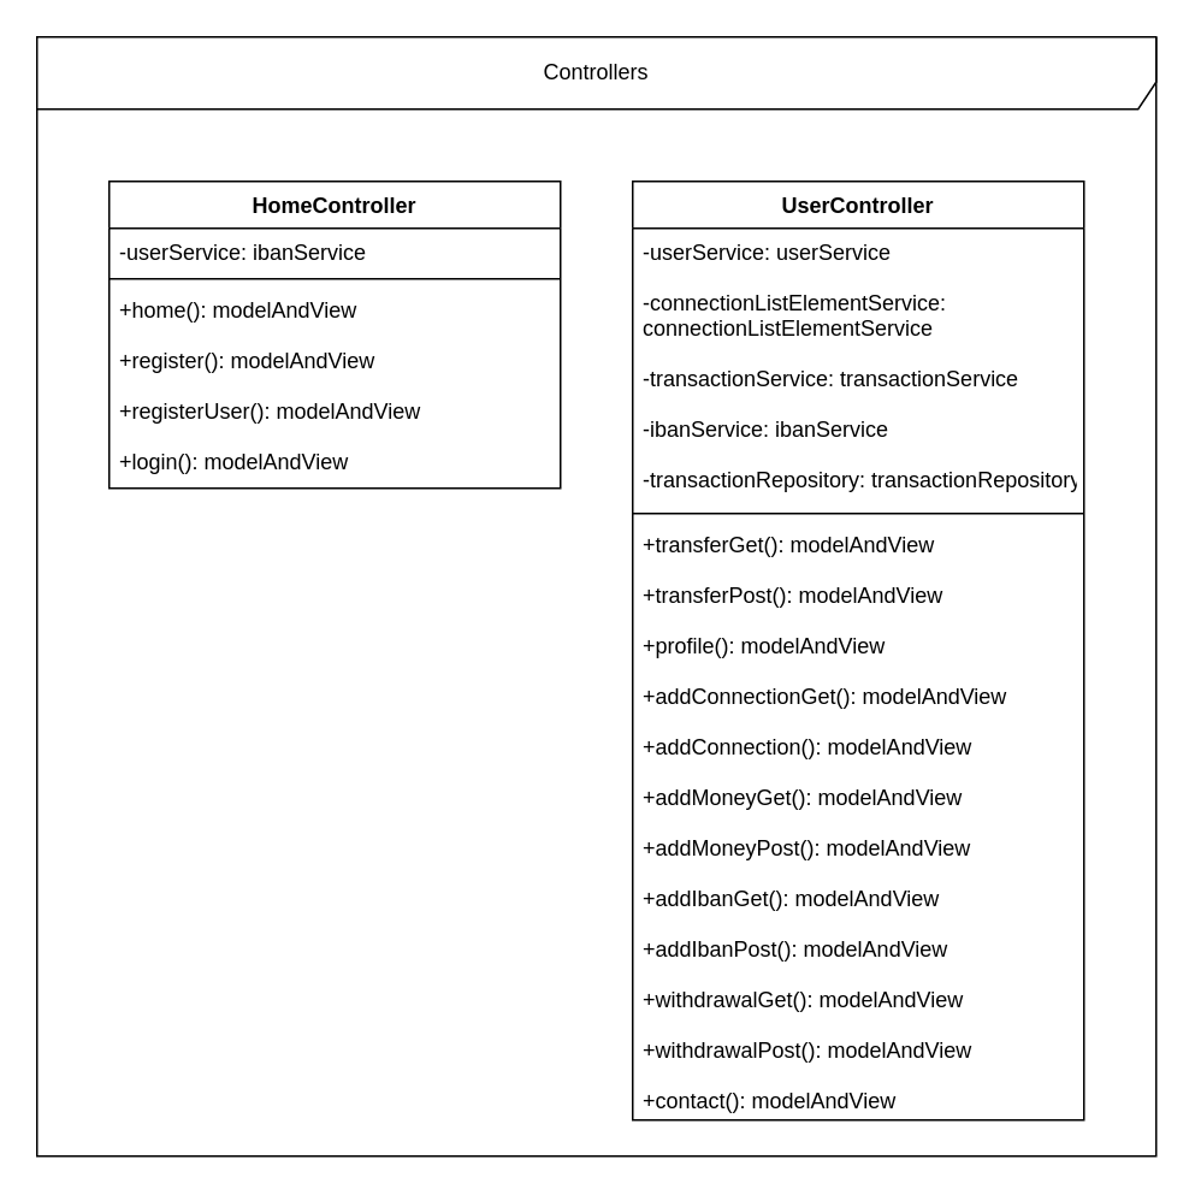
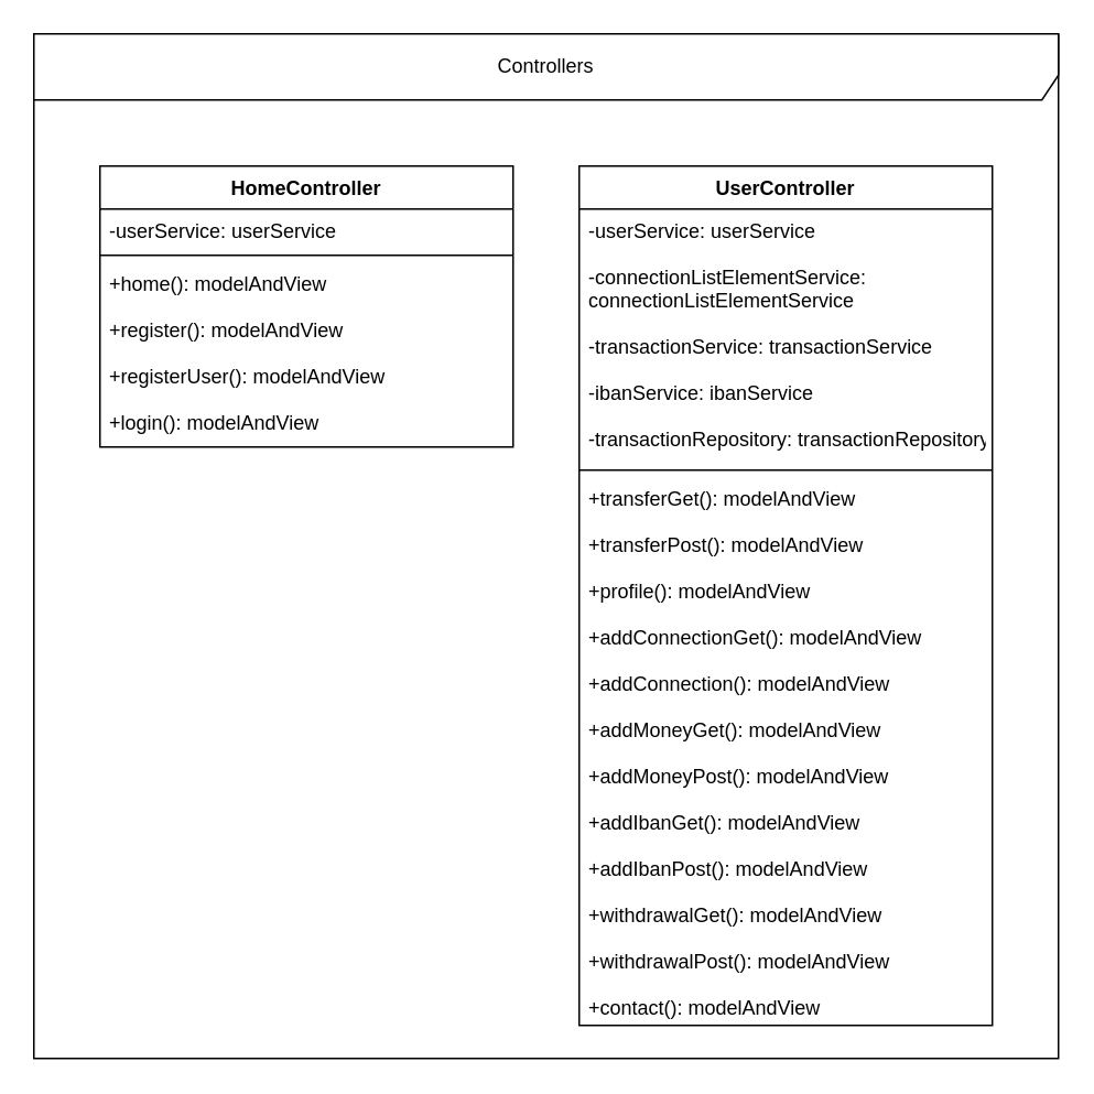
  <mxCell id="0" />
  <mxCell id="1" parent="0" />
  <mxCell id="2" value="Controllers" style="shape=umlFrame;whiteSpace=wrap;html=1;align=center;width=680;height=40;" vertex="1" parent="1"><mxGeometry x="20" y="20" width="620" height="620" as="geometry" /></mxCell>
  <mxCell id="3" value="HomeController" style="swimlane;fontStyle=1;align=center;verticalAlign=top;childLayout=stackLayout;horizontal=1;startSize=26;horizontalStack=0;resizeParent=1;resizeParentMax=0;resizeLast=0;collapsible=1;marginBottom=0;" vertex="1" parent="1"><mxGeometry x="60" y="100" width="250" height="170" as="geometry" /></mxCell>
- <mxCell id="4" value="-userService: ibanService" style="text;strokeColor=none;fillColor=none;align=left;verticalAlign=top;spacingLeft=4;spacingRight=4;overflow=hidden;rotatable=0;points=[[0,0.5],[1,0.5]];portConstraint=eastwest;" vertex="1" parent="3"><mxGeometry y="26" width="250" height="24" as="geometry" /></mxCell>
+ <mxCell id="4" value="-userService: userService" style="text;strokeColor=none;fillColor=none;align=left;verticalAlign=top;spacingLeft=4;spacingRight=4;overflow=hidden;rotatable=0;points=[[0,0.5],[1,0.5]];portConstraint=eastwest;" vertex="1" parent="3"><mxGeometry y="26" width="250" height="24" as="geometry" /></mxCell>
  <mxCell id="5" value="" style="line;strokeWidth=1;fillColor=none;align=left;verticalAlign=middle;spacingTop=-1;spacingLeft=3;spacingRight=3;rotatable=0;labelPosition=right;points=[];portConstraint=eastwest;" vertex="1" parent="3"><mxGeometry y="50" width="250" height="8" as="geometry" /></mxCell>
  <mxCell id="6" value="+home(): modelAndView&#10;&#10;+register(): modelAndView&#10;&#10;+registerUser(): modelAndView&#10;&#10;+login(): modelAndView" style="text;strokeColor=none;fillColor=none;align=left;verticalAlign=top;spacingLeft=4;spacingRight=4;overflow=hidden;rotatable=0;points=[[0,0.5],[1,0.5]];portConstraint=eastwest;" vertex="1" parent="3"><mxGeometry y="58" width="250" height="112" as="geometry" /></mxCell>
  <mxCell id="7" value="UserController" style="swimlane;fontStyle=1;align=center;verticalAlign=top;childLayout=stackLayout;horizontal=1;startSize=26;horizontalStack=0;resizeParent=1;resizeParentMax=0;resizeLast=0;collapsible=1;marginBottom=0;" vertex="1" parent="1"><mxGeometry x="350" y="100" width="250" height="520" as="geometry" /></mxCell>
  <mxCell id="8" value="-userService: userService&#10;&#10;-connectionListElementService:&#10;connectionListElementService&#10;&#10;-transactionService: transactionService&#10;&#10;-ibanService: ibanService&#10;&#10;-transactionRepository: transactionRepository&#10;" style="text;strokeColor=none;fillColor=none;align=left;verticalAlign=top;spacingLeft=4;spacingRight=4;overflow=hidden;rotatable=0;points=[[0,0.5],[1,0.5]];portConstraint=eastwest;" vertex="1" parent="7"><mxGeometry y="26" width="250" height="154" as="geometry" /></mxCell>
  <mxCell id="9" value="" style="line;strokeWidth=1;fillColor=none;align=left;verticalAlign=middle;spacingTop=-1;spacingLeft=3;spacingRight=3;rotatable=0;labelPosition=right;points=[];portConstraint=eastwest;" vertex="1" parent="7"><mxGeometry y="180" width="250" height="8" as="geometry" /></mxCell>
  <mxCell id="10" value="+transferGet(): modelAndView&#10;&#10;+transferPost(): modelAndView&#10;&#10;+profile(): modelAndView&#10;&#10;+addConnectionGet(): modelAndView&#10;&#10;+addConnection(): modelAndView&#10;&#10;+addMoneyGet(): modelAndView&#10;&#10;+addMoneyPost(): modelAndView&#10;&#10;+addIbanGet(): modelAndView&#10;&#10;+addIbanPost(): modelAndView&#10;&#10;+withdrawalGet(): modelAndView&#10;&#10;+withdrawalPost(): modelAndView&#10;&#10;+contact(): modelAndView" style="text;strokeColor=none;fillColor=none;align=left;verticalAlign=top;spacingLeft=4;spacingRight=4;overflow=hidden;rotatable=0;points=[[0,0.5],[1,0.5]];portConstraint=eastwest;" vertex="1" parent="7"><mxGeometry y="188" width="250" height="332" as="geometry" /></mxCell>
